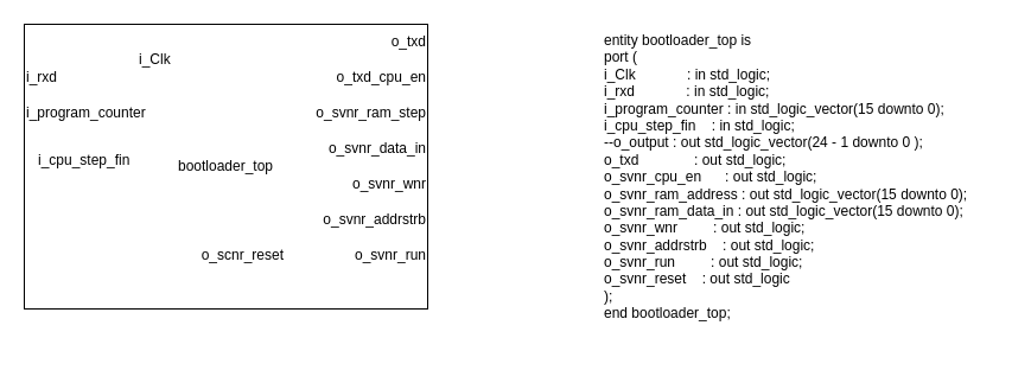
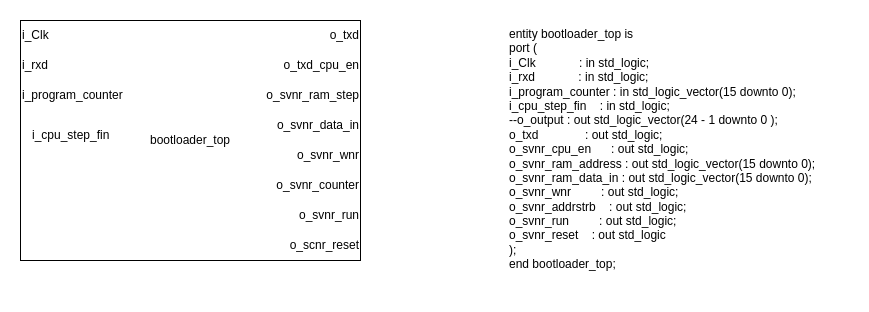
  <mxCell id="0" />
  <mxCell id="1" parent="0" />
  <mxCell id="2" value="entity bootloader_top is&#10; port (&#10;  i_Clk             : in std_logic;&#10;  i_rxd             : in std_logic;&#10;  i_program_counter : in std_logic_vector(15 downto 0);&#10;  i_cpu_step_fin    : in std_logic;&#10;  --o_output  : out std_logic_vector(24 - 1 downto 0 );&#10;  o_txd              : out std_logic;&#10;  o_svnr_cpu_en      : out std_logic;&#10;  o_svnr_ram_address : out std_logic_vector(15 downto 0);&#10;  o_svnr_ram_data_in : out std_logic_vector(15 downto 0);&#10;  o_svnr_wnr         : out std_logic;&#10;  o_svnr_addrstrb    : out std_logic;&#10;  o_svnr_run         : out std_logic;&#10;  o_svnr_reset    : out std_logic&#10; );&#10;end bootloader_top;" style="text;whiteSpace=wrap;html=1;" vertex="1" parent="1"><mxGeometry x="507" width="340" height="270" as="geometry" y="20" /></mxCell>
  <mxCell id="3" value="" style="rounded=0;whiteSpace=wrap;html=1;" vertex="1" parent="1"><mxGeometry width="340" height="240" as="geometry" x="20" y="20" /></mxCell>
- <mxCell id="4" value="i_Clk" style="text;html=1;align=left;verticalAlign=middle;resizable=0;points=[];autosize=1;strokeColor=none;fillColor=none;" vertex="1" parent="1"><mxGeometry x="115" y="35" width="50" height="30" as="geometry" /></mxCell>
+ <mxCell id="4" value="i_Clk" style="text;html=1;align=left;verticalAlign=middle;resizable=0;points=[];autosize=1;strokeColor=none;fillColor=none;" vertex="1" parent="1"><mxGeometry width="50" height="30" as="geometry" x="20" y="20" /></mxCell>
  <mxCell id="5" value="i_rxd" style="text;html=1;align=left;verticalAlign=middle;resizable=0;points=[];autosize=1;strokeColor=none;fillColor=none;" vertex="1" parent="1"><mxGeometry y="50" width="50" height="30" as="geometry" x="20" /></mxCell>
  <mxCell id="6" value="i_program_counter" style="text;html=1;align=left;verticalAlign=middle;resizable=0;points=[];autosize=1;strokeColor=none;fillColor=none;" vertex="1" parent="1"><mxGeometry y="80" width="120" height="30" as="geometry" x="20" /></mxCell>
  <mxCell id="7" value="o_txd" style="text;html=1;align=right;verticalAlign=middle;resizable=0;points=[];autosize=1;strokeColor=none;fillColor=none;" vertex="1" parent="1"><mxGeometry x="310" width="50" height="30" as="geometry" y="20" /></mxCell>
  <mxCell id="8" value="o_txd_cpu_en" style="text;html=1;align=right;verticalAlign=middle;resizable=0;points=[];autosize=1;strokeColor=none;fillColor=none;" vertex="1" parent="1"><mxGeometry x="250" y="50" width="110" height="30" as="geometry" /></mxCell>
  <mxCell id="9" value="o_svnr_ram_step" style="text;html=1;align=right;verticalAlign=middle;resizable=0;points=[];autosize=1;strokeColor=none;fillColor=none;" vertex="1" parent="1"><mxGeometry x="220" y="80" width="140" height="30" as="geometry" /></mxCell>
  <mxCell id="10" value="bootloader_top" style="text;html=1;strokeColor=none;fillColor=none;align=center;verticalAlign=middle;whiteSpace=wrap;rounded=0;" vertex="1" parent="1"><mxGeometry x="150" y="125" width="80" height="30" as="geometry" /></mxCell>
  <mxCell id="11" value="o_svnr_data_in" style="text;html=1;align=right;verticalAlign=middle;resizable=0;points=[];autosize=1;strokeColor=none;fillColor=none;" vertex="1" parent="1"><mxGeometry x="250" y="110" width="110" height="30" as="geometry" /></mxCell>
  <mxCell id="12" value="o_svnr_wnr" style="text;html=1;align=right;verticalAlign=middle;resizable=0;points=[];autosize=1;strokeColor=none;fillColor=none;" vertex="1" parent="1"><mxGeometry x="270" y="140" width="90" height="30" as="geometry" /></mxCell>
- <mxCell id="13" value="o_svnr_addrstrb" style="text;html=1;align=right;verticalAlign=middle;resizable=0;points=[];autosize=1;strokeColor=none;fillColor=none;" vertex="1" parent="1"><mxGeometry x="250" y="170" width="110" height="30" as="geometry" /></mxCell>
+ <mxCell id="13" value="o_svnr_counter" style="text;html=1;align=right;verticalAlign=middle;resizable=0;points=[];autosize=1;strokeColor=none;fillColor=none;" vertex="1" parent="1"><mxGeometry x="250" y="170" width="110" height="30" as="geometry" /></mxCell>
  <mxCell id="14" value="o_svnr_run" style="text;html=1;align=right;verticalAlign=middle;resizable=0;points=[];autosize=1;strokeColor=none;fillColor=none;" vertex="1" parent="1"><mxGeometry x="280" y="200" width="80" height="30" as="geometry" /></mxCell>
  <mxCell id="15" value="i_cpu_step_fin" style="text;html=1;align=left;verticalAlign=middle;resizable=0;points=[];autosize=1;strokeColor=none;fillColor=none;" vertex="1" parent="1"><mxGeometry x="30" y="120" width="100" height="30" as="geometry" /></mxCell>
- <mxCell id="16" value="o_scnr_reset" style="text;html=1;align=right;verticalAlign=middle;resizable=0;points=[];autosize=1;strokeColor=none;fillColor=none;" vertex="1" parent="1"><mxGeometry x="150" y="200" width="90" height="30" as="geometry" /></mxCell>
+ <mxCell id="16" value="o_scnr_reset" style="text;html=1;align=right;verticalAlign=middle;resizable=0;points=[];autosize=1;strokeColor=none;fillColor=none;" vertex="1" parent="1"><mxGeometry x="270" y="230" width="90" height="30" as="geometry" /></mxCell>
